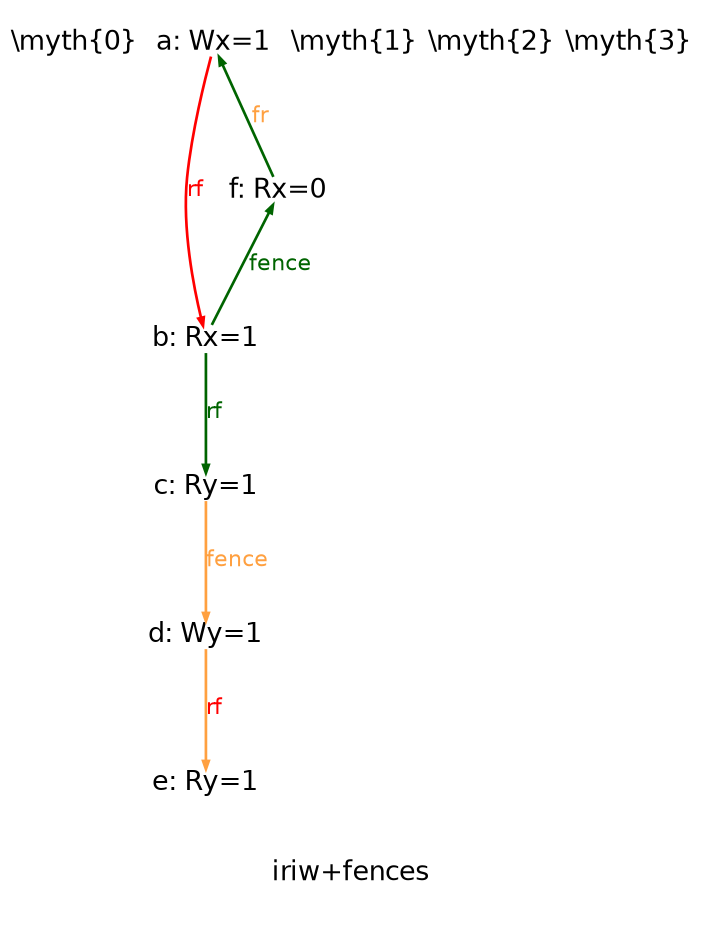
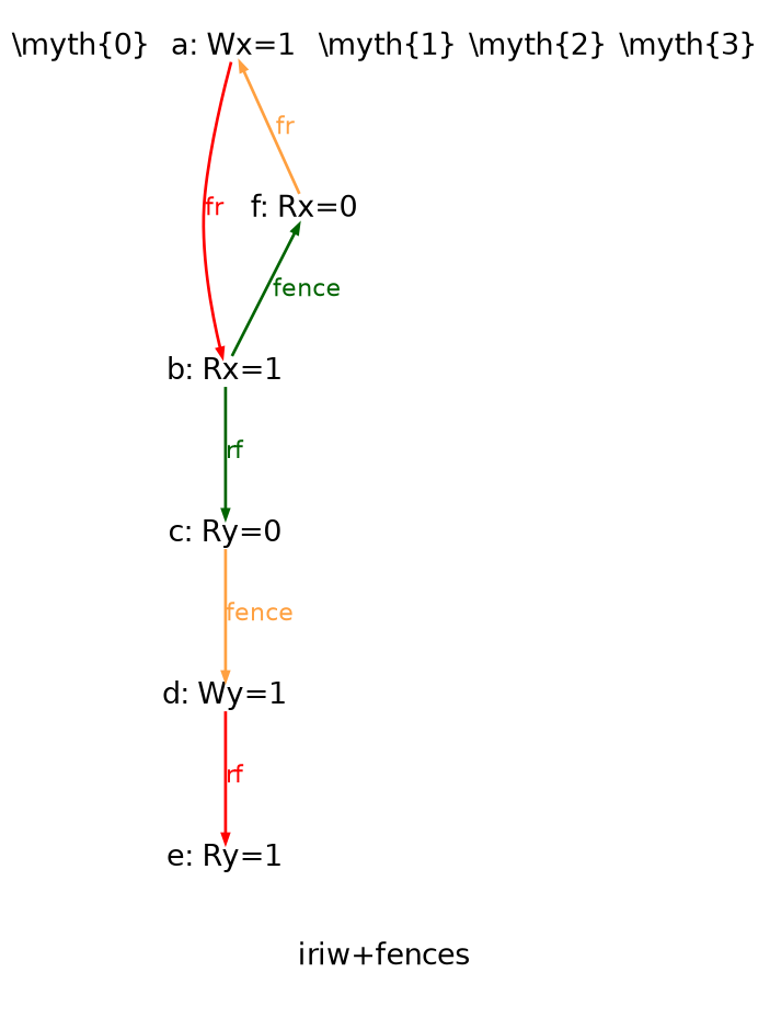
  digraph {
    fontname="DejaVu Sans"
    fontsize=10
    label="iriw+fences"
    splines=spline
    node [fixedsize=true fontname="DejaVu Sans" fontsize=10 shape=none]
    edge [arrowsize=0.300000 color=red fontcolor=red fontname="DejaVu Sans" fontsize=8]
    n1 [height=0.091875 label="\\myth{0}" width=0.455000]
    n2 [height=0.138889 label="a: Wx=1" width=0.486111]
    n3 [height=0.138889 label="b: Rx=1" width=0.486111]
    n4 [height=0.138889 label="f: Rx=0" width=0.486111]
-   n5 [height=0.138889 label="c: Ry=1" width=0.486111]
+   n5 [height=0.138889 label="c: Ry=0" width=0.486111]
    n6 [height=0.091875 label="\\myth{1}" width=0.455000]
    n7 [height=0.138889 label="d: Wy=1" width=0.486111]
    n8 [height=0.138889 label="e: Ry=1" width=0.486111]
    n9 [height=0.091875 label="\\myth{2}" width=0.455000]
    n10 [height=0.091875 label="\\myth{3}" width=0.455000]
-   n2 -> n3 [label=rf]
-   n2 -> n4 [color=darkgreen dir=back fontcolor="#ffa040" label=fr]
+   n2 -> n3 [label=fr]
+   n2 -> n4 [color="#ffa040" dir=back fontcolor="#ffa040" label=fr]
    n3 -> n5 [color=darkgreen fontcolor=darkgreen label=rf]
    n4 -> n3 [color=darkgreen dir=back fontcolor=darkgreen label=fence]
    n5 -> n7 [color="#ffa040" fontcolor="#ffa040" label=fence]
-   n7 -> n8 [color="#ffa040" label=rf]
+   n7 -> n8 [label=rf]
  }
